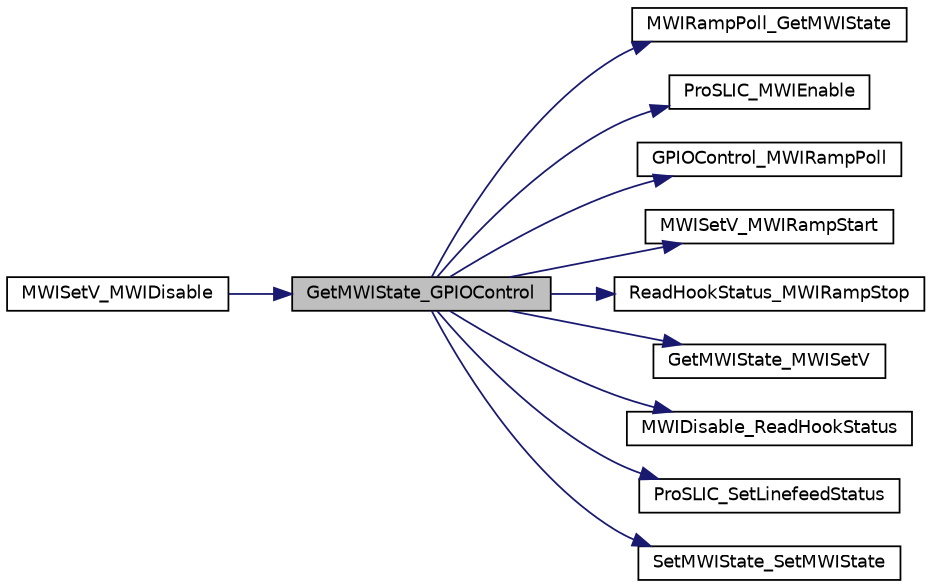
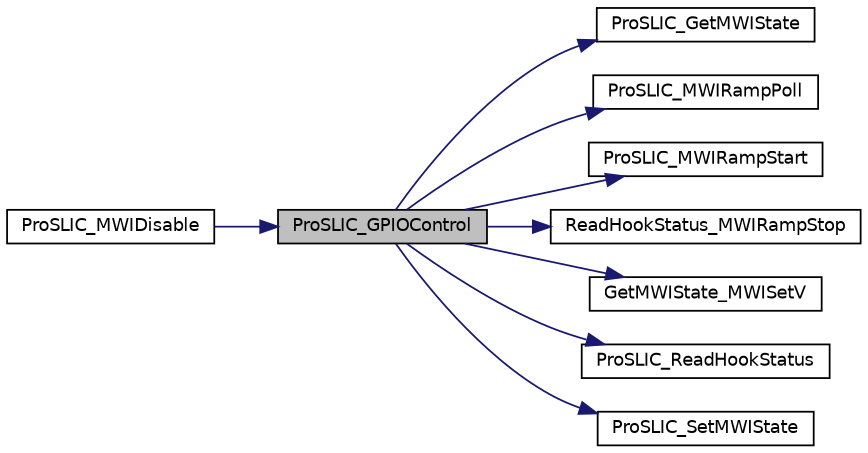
  digraph {
    rankdir=LR
    node [color=black fillcolor=white fontname=Helvetica fontsize=10 shape=record style=filled]
    edge [color=midnightblue fontname=Helvetica fontsize=10 labelfontname=Helvetica labelfontsize=10 style=solid]
-   n1 [fillcolor=grey75 fontcolor=black height=0.2 label=GetMWIState_GPIOControl width=0.4]
-   n2 [height=0.2 label=MWIRampPoll_GetMWIState width=0.4]
-   n3 [height=0.2 label=ProSLIC_MWIEnable width=0.4]
-   n4 [height=0.2 label=GPIOControl_MWIRampPoll width=0.4]
-   n5 [height=0.2 label=MWISetV_MWIRampStart width=0.4]
+   n1 [fillcolor=grey75 fontcolor=black height=0.2 label=ProSLIC_GPIOControl width=0.4]
+   n2 [height=0.2 label=ProSLIC_GetMWIState width=0.4]
+   n4 [height=0.2 label=ProSLIC_MWIRampPoll width=0.4]
+   n5 [height=0.2 label=ProSLIC_MWIRampStart width=0.4]
    n6 [height=0.2 label=ReadHookStatus_MWIRampStop width=0.4]
    n7 [height=0.2 label=GetMWIState_MWISetV width=0.4]
-   n8 [height=0.2 label=MWIDisable_ReadHookStatus width=0.4]
-   n9 [height=0.2 label=ProSLIC_SetLinefeedStatus width=0.4]
-   n10 [height=0.2 label=SetMWIState_SetMWIState width=0.4]
-   n11 [height=0.2 label=MWISetV_MWIDisable width=0.4]
+   n8 [height=0.2 label=ProSLIC_ReadHookStatus width=0.4]
+   n10 [height=0.2 label=ProSLIC_SetMWIState width=0.4]
+   n11 [height=0.2 label=ProSLIC_MWIDisable width=0.4]
    n1 -> n2
-   n1 -> n3
    n1 -> n4
    n1 -> n5
    n1 -> n6
    n1 -> n7
    n1 -> n8
-   n1 -> n9
    n1 -> n10
    n11 -> n1
  }
